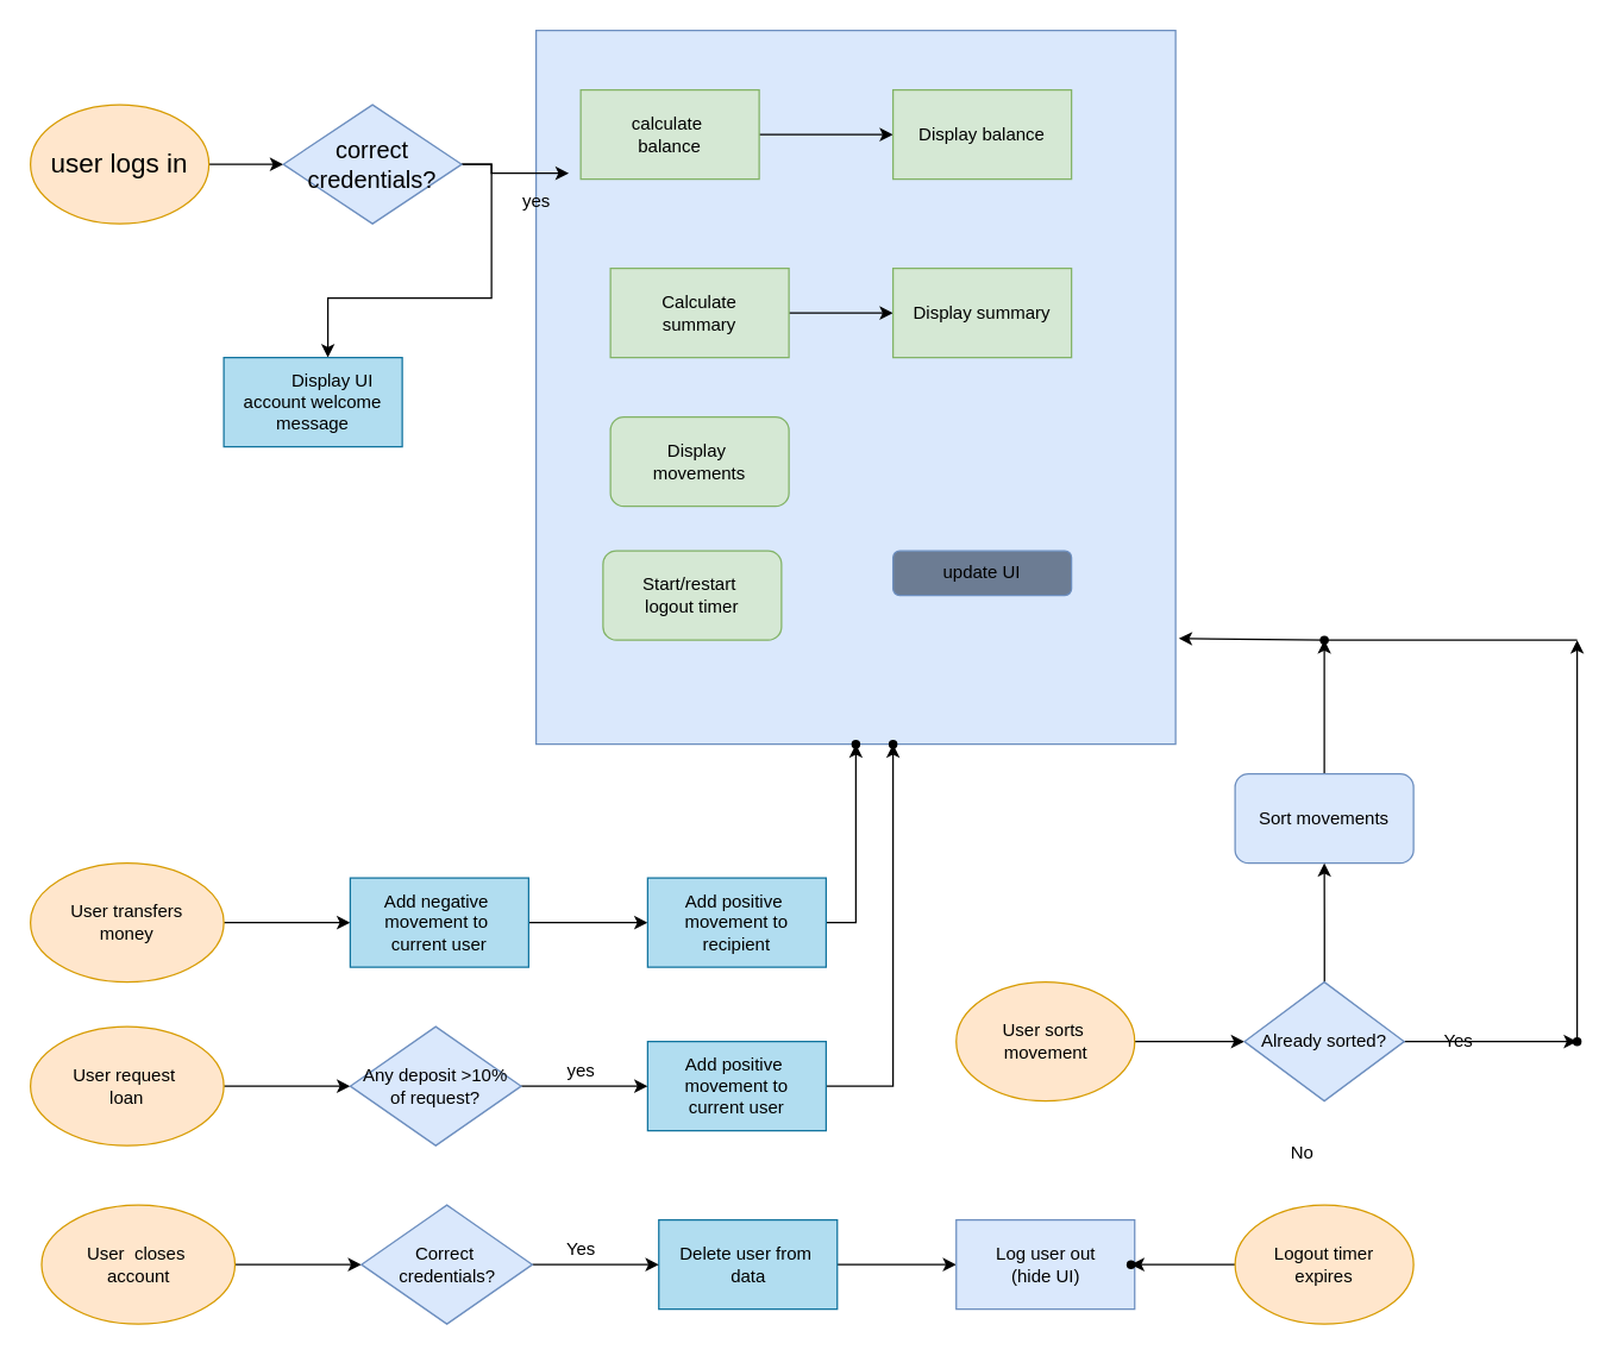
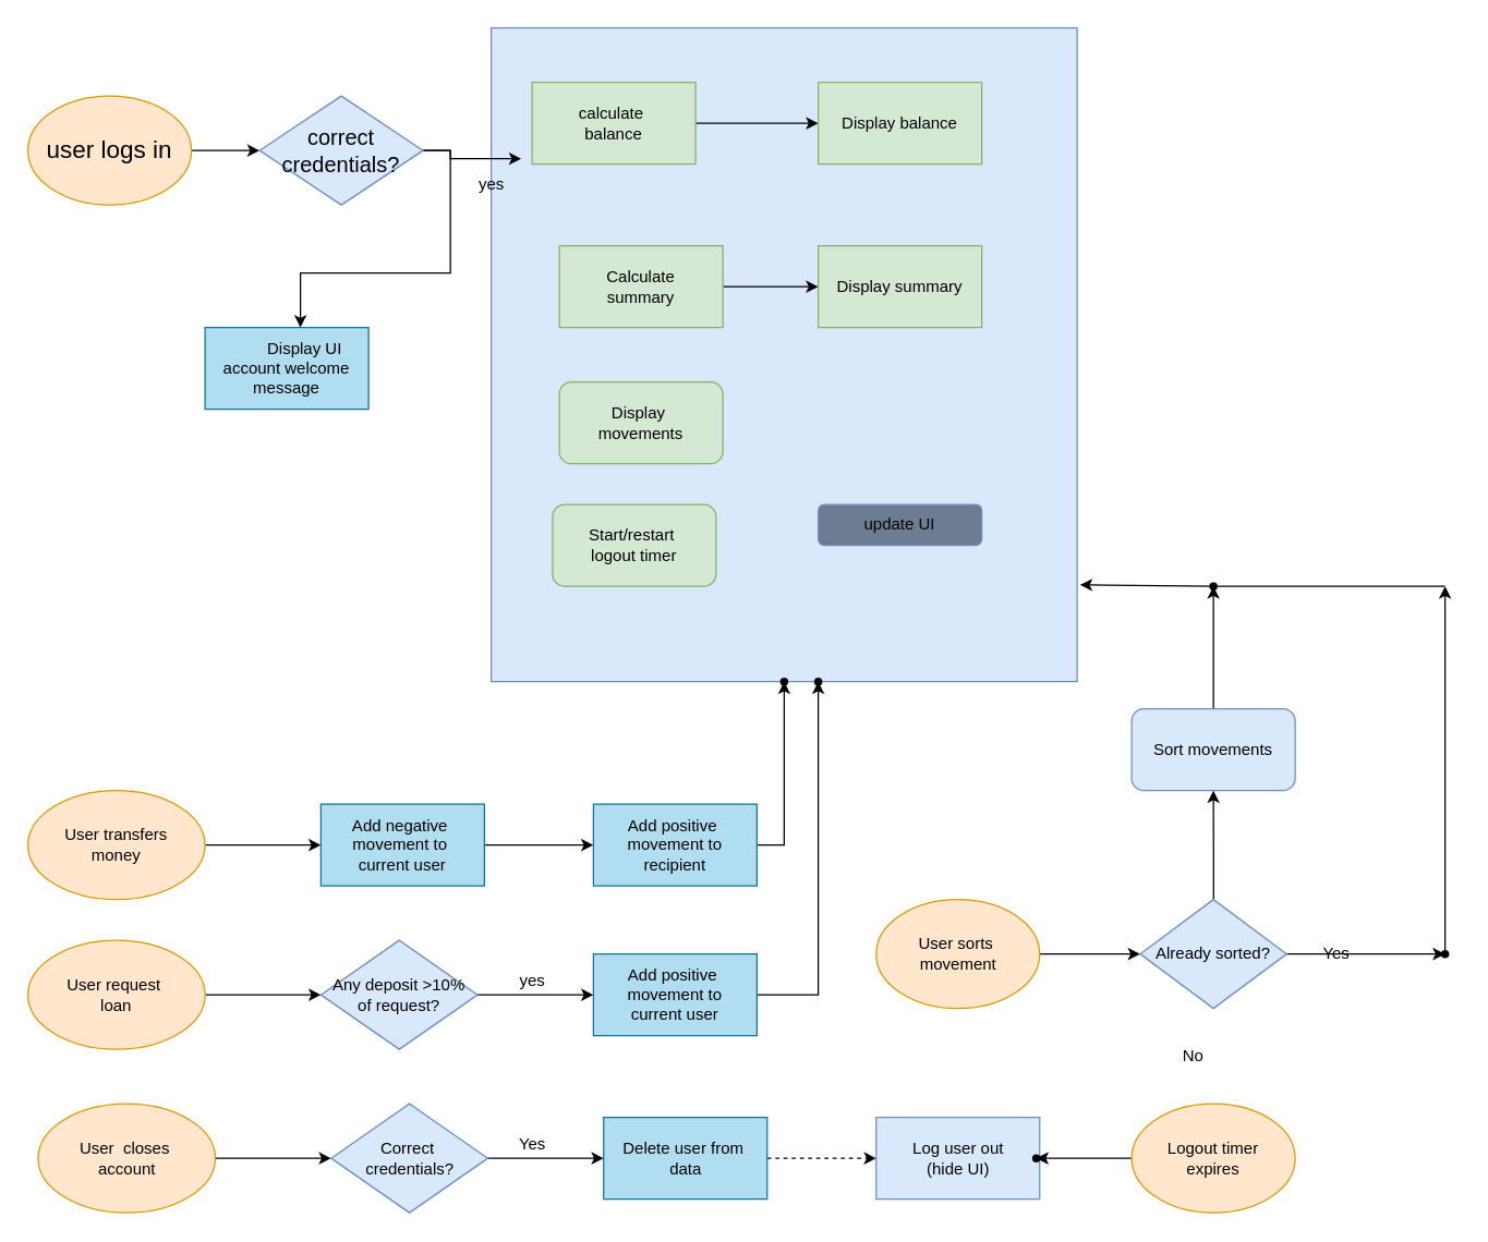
  <mxCell id="0" />
  <mxCell id="1" parent="0" />
  <mxCell id="2" value="" style="rounded=0;whiteSpace=wrap;html=1;fillColor=#dae8fc;strokeColor=#6c8ebf;" vertex="1" parent="1"><mxGeometry x="360" y="20" width="430" height="480" as="geometry" /></mxCell>
  <mxCell id="3" value="" style="edgeStyle=orthogonalEdgeStyle;rounded=0;orthogonalLoop=1;jettySize=auto;html=1;" edge="1" parent="1" source="4" target="7"><mxGeometry relative="1" as="geometry" /></mxCell>
  <mxCell id="4" value="&lt;font style=&quot;font-size: 18px;&quot;&gt;user logs in&lt;/font&gt;" style="ellipse;whiteSpace=wrap;html=1;fillColor=#ffe6cc;strokeColor=#d79b00;" vertex="1" parent="1"><mxGeometry x="20" y="70" width="120" height="80" as="geometry" /></mxCell>
  <mxCell id="5" value="" style="edgeStyle=orthogonalEdgeStyle;rounded=0;orthogonalLoop=1;jettySize=auto;html=1;endSize=6;entryX=1.05;entryY=-0.133;entryDx=0;entryDy=0;entryPerimeter=0;" edge="1" parent="1" source="7" target="14"><mxGeometry relative="1" as="geometry" /></mxCell>
  <mxCell id="6" style="edgeStyle=orthogonalEdgeStyle;rounded=0;orthogonalLoop=1;jettySize=auto;html=1;endArrow=classic;endFill=1;" edge="1" parent="1" source="7"><mxGeometry relative="1" as="geometry"><mxPoint x="220" y="240" as="targetPoint" /><Array as="points"><mxPoint x="330" y="110" /><mxPoint x="220" y="200" /></Array></mxGeometry></mxCell>
  <mxCell id="7" value="&lt;font size=&quot;3&quot;&gt;correct credentials?&lt;/font&gt;" style="rhombus;whiteSpace=wrap;html=1;fillColor=#dae8fc;strokeColor=#6c8ebf;" vertex="1" parent="1"><mxGeometry x="190" y="70" width="120" height="80" as="geometry" /></mxCell>
  <mxCell id="8" value="" style="edgeStyle=orthogonalEdgeStyle;rounded=0;orthogonalLoop=1;jettySize=auto;html=1;" edge="1" parent="1" source="9" target="10"><mxGeometry relative="1" as="geometry" /></mxCell>
  <mxCell id="9" value="calculate&amp;nbsp;&lt;br&gt;balance" style="whiteSpace=wrap;html=1;fillColor=#d5e8d4;strokeColor=#82b366;" vertex="1" parent="1"><mxGeometry x="390" y="60" width="120" height="60" as="geometry" /></mxCell>
  <mxCell id="10" value="Display balance" style="whiteSpace=wrap;html=1;fillColor=#d5e8d4;strokeColor=#82b366;" vertex="1" parent="1"><mxGeometry x="600" y="60" width="120" height="60" as="geometry" /></mxCell>
  <mxCell id="11" value="" style="edgeStyle=orthogonalEdgeStyle;rounded=0;orthogonalLoop=1;jettySize=auto;html=1;" edge="1" parent="1" source="12" target="13"><mxGeometry relative="1" as="geometry" /></mxCell>
  <mxCell id="12" value="Calculate&lt;br&gt;summary" style="whiteSpace=wrap;html=1;fillColor=#d5e8d4;strokeColor=#82b366;" vertex="1" parent="1"><mxGeometry x="410" y="180" width="120" height="60" as="geometry" /></mxCell>
  <mxCell id="13" value="Display summary" style="whiteSpace=wrap;html=1;fillColor=#d5e8d4;strokeColor=#82b366;" vertex="1" parent="1"><mxGeometry x="600" y="180" width="120" height="60" as="geometry" /></mxCell>
  <mxCell id="14" value="yes" style="text;html=1;align=center;verticalAlign=middle;resizable=0;points=[];autosize=1;strokeColor=none;fillColor=none;" vertex="1" parent="1"><mxGeometry x="340" y="120" width="40" height="30" as="geometry" /></mxCell>
  <mxCell id="15" value="&lt;span style=&quot;white-space: pre;&quot;&gt;&#09;&lt;/span&gt;Display UI account welcome message" style="whiteSpace=wrap;html=1;fillColor=#b1ddf0;strokeColor=#10739e;" vertex="1" parent="1"><mxGeometry x="150" y="240" width="120" height="60" as="geometry" /></mxCell>
  <mxCell id="16" value="Display&amp;nbsp;&lt;br&gt;movements" style="rounded=1;whiteSpace=wrap;html=1;fillColor=#d5e8d4;strokeColor=#82b366;" vertex="1" parent="1"><mxGeometry x="410" y="280" width="120" height="60" as="geometry" /></mxCell>
  <mxCell id="17" value="Start/restart&amp;nbsp;&lt;br&gt;logout timer" style="rounded=1;whiteSpace=wrap;html=1;fillColor=#d5e8d4;strokeColor=#82b366;" vertex="1" parent="1"><mxGeometry x="405" y="370" width="120" height="60" as="geometry" /></mxCell>
  <mxCell id="18" value="update UI" style="rounded=1;whiteSpace=wrap;html=1;fillColor=#6c7c93;strokeColor=#6c8ebf;shadow=0;labelBackgroundColor=none;labelBorderColor=none;gradientColor=none;" vertex="1" parent="1"><mxGeometry x="600" y="370" width="120" height="30" as="geometry" /></mxCell>
  <mxCell id="19" value="" style="edgeStyle=orthogonalEdgeStyle;rounded=0;orthogonalLoop=1;jettySize=auto;html=1;" edge="1" parent="1" source="20" target="58"><mxGeometry relative="1" as="geometry" /></mxCell>
  <mxCell id="20" value="Sort movements" style="rounded=1;whiteSpace=wrap;html=1;fillColor=#dae8fc;strokeColor=#6c8ebf;" vertex="1" parent="1"><mxGeometry x="830" y="520" width="120" height="60" as="geometry" /></mxCell>
  <mxCell id="21" value="" style="edgeStyle=orthogonalEdgeStyle;rounded=0;orthogonalLoop=1;jettySize=auto;html=1;" edge="1" parent="1" source="22" target="24"><mxGeometry relative="1" as="geometry" /></mxCell>
  <mxCell id="22" value="User transfers&lt;br&gt;money" style="ellipse;whiteSpace=wrap;html=1;fillColor=#ffe6cc;strokeColor=#d79b00;" vertex="1" parent="1"><mxGeometry x="20" y="580" width="130" height="80" as="geometry" /></mxCell>
  <mxCell id="23" value="" style="edgeStyle=orthogonalEdgeStyle;rounded=0;orthogonalLoop=1;jettySize=auto;html=1;" edge="1" parent="1" source="24" target="26"><mxGeometry relative="1" as="geometry" /></mxCell>
  <mxCell id="24" value="Add negative&amp;nbsp;&lt;br&gt;movement to&amp;nbsp;&lt;br&gt;current user" style="whiteSpace=wrap;html=1;fillColor=#b1ddf0;strokeColor=#10739e;" vertex="1" parent="1"><mxGeometry x="235" y="590" width="120" height="60" as="geometry" /></mxCell>
  <mxCell id="25" value="" style="edgeStyle=orthogonalEdgeStyle;rounded=0;orthogonalLoop=1;jettySize=auto;html=1;" edge="1" parent="1" source="26" target="34"><mxGeometry relative="1" as="geometry" /></mxCell>
  <mxCell id="26" value="Add positive&amp;nbsp;&lt;br&gt;movement to&lt;br&gt;recipient" style="whiteSpace=wrap;html=1;fillColor=#b1ddf0;strokeColor=#10739e;" vertex="1" parent="1"><mxGeometry x="435" y="590" width="120" height="60" as="geometry" /></mxCell>
  <mxCell id="27" value="" style="edgeStyle=orthogonalEdgeStyle;rounded=0;orthogonalLoop=1;jettySize=auto;html=1;" edge="1" parent="1" source="28"><mxGeometry relative="1" as="geometry"><mxPoint x="235" y="730" as="targetPoint" /></mxGeometry></mxCell>
  <mxCell id="28" value="User request&amp;nbsp;&lt;br&gt;loan" style="ellipse;whiteSpace=wrap;html=1;fillColor=#ffe6cc;strokeColor=#d79b00;" vertex="1" parent="1"><mxGeometry x="20" y="690" width="130" height="80" as="geometry" /></mxCell>
  <mxCell id="29" value="" style="edgeStyle=orthogonalEdgeStyle;rounded=0;orthogonalLoop=1;jettySize=auto;html=1;" edge="1" parent="1" source="30" target="33"><mxGeometry relative="1" as="geometry" /></mxCell>
  <mxCell id="30" value="Add positive&amp;nbsp;&lt;br&gt;movement to&lt;br&gt;current user" style="whiteSpace=wrap;html=1;fillColor=#b1ddf0;strokeColor=#10739e;" vertex="1" parent="1"><mxGeometry x="435" y="700" width="120" height="60" as="geometry" /></mxCell>
  <mxCell id="31" value="" style="edgeStyle=orthogonalEdgeStyle;rounded=0;orthogonalLoop=1;jettySize=auto;html=1;" edge="1" parent="1" source="32" target="30"><mxGeometry relative="1" as="geometry" /></mxCell>
  <mxCell id="32" value="Any deposit &amp;gt;10%&lt;br&gt;of request?" style="rhombus;whiteSpace=wrap;html=1;fillColor=#dae8fc;strokeColor=#6c8ebf;" vertex="1" parent="1"><mxGeometry x="235" y="690" width="115" height="80" as="geometry" /></mxCell>
  <mxCell id="33" value="" style="shape=waypoint;sketch=0;size=6;pointerEvents=1;points=[];fillColor=default;resizable=0;rotatable=0;perimeter=centerPerimeter;snapToPoint=1;" vertex="1" parent="1"><mxGeometry x="590" y="490" width="20" height="20" as="geometry" /></mxCell>
  <mxCell id="34" value="" style="shape=waypoint;sketch=0;size=6;pointerEvents=1;points=[];fillColor=default;resizable=0;rotatable=0;perimeter=centerPerimeter;snapToPoint=1;" vertex="1" parent="1"><mxGeometry x="565" y="490" width="20" height="20" as="geometry" /></mxCell>
  <mxCell id="35" value="" style="edgeStyle=orthogonalEdgeStyle;rounded=0;orthogonalLoop=1;jettySize=auto;html=1;" edge="1" parent="1" source="36"><mxGeometry relative="1" as="geometry"><mxPoint x="242.5" y="850" as="targetPoint" /></mxGeometry></mxCell>
  <mxCell id="36" value="User&amp;nbsp; closes&amp;nbsp;&lt;br&gt;account" style="ellipse;whiteSpace=wrap;html=1;fillColor=#ffe6cc;strokeColor=#d79b00;" vertex="1" parent="1"><mxGeometry x="27.5" y="810" width="130" height="80" as="geometry" /></mxCell>
- <mxCell id="37" value="" style="edgeStyle=orthogonalEdgeStyle;rounded=0;orthogonalLoop=1;jettySize=auto;html=1;" edge="1" parent="1" source="38" target="41"><mxGeometry relative="1" as="geometry" /></mxCell>
+ <mxCell id="37" value="" style="edgeStyle=orthogonalEdgeStyle;rounded=0;orthogonalLoop=1;jettySize=auto;html=1;dashed=1;" edge="1" parent="1" source="38" target="41"><mxGeometry relative="1" as="geometry" /></mxCell>
  <mxCell id="38" value="Delete user from&amp;nbsp;&lt;br&gt;data" style="whiteSpace=wrap;html=1;fillColor=#b1ddf0;strokeColor=#10739e;" vertex="1" parent="1"><mxGeometry x="442.5" y="820" width="120" height="60" as="geometry" /></mxCell>
  <mxCell id="39" value="" style="edgeStyle=orthogonalEdgeStyle;rounded=0;orthogonalLoop=1;jettySize=auto;html=1;" edge="1" parent="1" source="40" target="38"><mxGeometry relative="1" as="geometry" /></mxCell>
  <mxCell id="40" value="Correct&amp;nbsp;&lt;br&gt;credentials?" style="rhombus;whiteSpace=wrap;html=1;fillColor=#dae8fc;strokeColor=#6c8ebf;" vertex="1" parent="1"><mxGeometry x="242.5" y="810" width="115" height="80" as="geometry" /></mxCell>
  <mxCell id="41" value="Log user out&lt;br&gt;(hide UI)" style="whiteSpace=wrap;html=1;fillColor=#dae8fc;strokeColor=#6c8ebf;" vertex="1" parent="1"><mxGeometry x="642.5" y="820" width="120" height="60" as="geometry" /></mxCell>
  <mxCell id="42" value="" style="edgeStyle=orthogonalEdgeStyle;rounded=0;orthogonalLoop=1;jettySize=auto;html=1;" edge="1" parent="1" source="43" target="44"><mxGeometry relative="1" as="geometry" /></mxCell>
  <mxCell id="43" value="Logout timer&lt;br&gt;expires" style="ellipse;whiteSpace=wrap;html=1;fillColor=#ffe6cc;strokeColor=#d79b00;" vertex="1" parent="1"><mxGeometry x="830" y="810" width="120" height="80" as="geometry" /></mxCell>
  <mxCell id="44" value="" style="shape=waypoint;sketch=0;size=6;pointerEvents=1;points=[];fillColor=default;resizable=0;rotatable=0;perimeter=centerPerimeter;snapToPoint=1;" vertex="1" parent="1"><mxGeometry x="750" y="840" width="20" height="20" as="geometry" /></mxCell>
  <mxCell id="45" value="" style="edgeStyle=orthogonalEdgeStyle;rounded=0;orthogonalLoop=1;jettySize=auto;html=1;" edge="1" parent="1" source="46" target="49"><mxGeometry relative="1" as="geometry" /></mxCell>
  <mxCell id="46" value="User sorts&amp;nbsp;&lt;br&gt;movement" style="ellipse;whiteSpace=wrap;html=1;fillColor=#ffe6cc;strokeColor=#d79b00;" vertex="1" parent="1"><mxGeometry x="642.5" y="660" width="120" height="80" as="geometry" /></mxCell>
  <mxCell id="47" value="" style="edgeStyle=orthogonalEdgeStyle;rounded=0;orthogonalLoop=1;jettySize=auto;html=1;" edge="1" parent="1" source="49" target="20"><mxGeometry relative="1" as="geometry" /></mxCell>
  <mxCell id="48" value="" style="edgeStyle=orthogonalEdgeStyle;rounded=0;orthogonalLoop=1;jettySize=auto;html=1;" edge="1" parent="1" source="49" target="51"><mxGeometry relative="1" as="geometry" /></mxCell>
  <mxCell id="49" value="Already sorted?" style="rhombus;whiteSpace=wrap;html=1;fillColor=#dae8fc;strokeColor=#6c8ebf;" vertex="1" parent="1"><mxGeometry x="836.25" y="660" width="107.5" height="80" as="geometry" /></mxCell>
  <mxCell id="50" value="" style="rounded=0;orthogonalLoop=1;jettySize=auto;html=1;movable=1;resizable=1;rotatable=1;deletable=1;editable=1;locked=0;connectable=1;" edge="1" parent="1"><mxGeometry relative="1" as="geometry"><mxPoint x="1060" y="700" as="sourcePoint" /><mxPoint x="1060" y="430" as="targetPoint" /></mxGeometry></mxCell>
  <mxCell id="51" value="" style="shape=waypoint;sketch=0;size=6;pointerEvents=1;points=[];fillColor=default;resizable=0;rotatable=0;perimeter=centerPerimeter;snapToPoint=1;" vertex="1" parent="1"><mxGeometry x="1050" y="690" width="20" height="20" as="geometry" /></mxCell>
  <mxCell id="52" value="" style="rounded=0;orthogonalLoop=1;jettySize=auto;html=1;movable=1;resizable=1;rotatable=1;deletable=1;editable=1;locked=0;connectable=1;entryX=1.005;entryY=0.852;entryDx=0;entryDy=0;entryPerimeter=0;startArrow=none;" edge="1" parent="1" source="58" target="2"><mxGeometry relative="1" as="geometry"><mxPoint x="1060" y="430" as="sourcePoint" /><mxPoint x="860" y="430" as="targetPoint" /></mxGeometry></mxCell>
  <mxCell id="53" value="No" style="text;html=1;align=center;verticalAlign=middle;resizable=0;points=[];autosize=1;strokeColor=none;fillColor=none;" vertex="1" parent="1"><mxGeometry x="855" y="760" width="40" height="30" as="geometry" /></mxCell>
  <mxCell id="54" value="Yes" style="text;html=1;align=center;verticalAlign=middle;resizable=0;points=[];autosize=1;strokeColor=none;fillColor=none;" vertex="1" parent="1"><mxGeometry x="960" y="685" width="40" height="30" as="geometry" /></mxCell>
  <mxCell id="55" value="yes" style="text;html=1;align=center;verticalAlign=middle;resizable=0;points=[];autosize=1;strokeColor=none;fillColor=none;" vertex="1" parent="1"><mxGeometry x="370" y="705" width="40" height="30" as="geometry" /></mxCell>
  <mxCell id="56" value="Yes" style="text;html=1;align=center;verticalAlign=middle;resizable=0;points=[];autosize=1;strokeColor=none;fillColor=none;" vertex="1" parent="1"><mxGeometry x="370" y="825" width="40" height="30" as="geometry" /></mxCell>
  <mxCell id="57" value="" style="rounded=0;orthogonalLoop=1;jettySize=auto;html=1;movable=1;resizable=1;rotatable=1;deletable=1;editable=1;locked=0;connectable=1;entryDx=0;entryDy=0;entryPerimeter=0;endArrow=none;" edge="1" parent="1" target="58"><mxGeometry relative="1" as="geometry"><mxPoint x="1060" y="430" as="sourcePoint" /><mxPoint x="792" y="429" as="targetPoint" /></mxGeometry></mxCell>
  <mxCell id="58" value="" style="shape=waypoint;sketch=0;size=6;pointerEvents=1;points=[];fillColor=default;resizable=0;rotatable=0;perimeter=centerPerimeter;snapToPoint=1;rounded=1;" vertex="1" parent="1"><mxGeometry x="880" y="420" width="20" height="20" as="geometry" /></mxCell>
